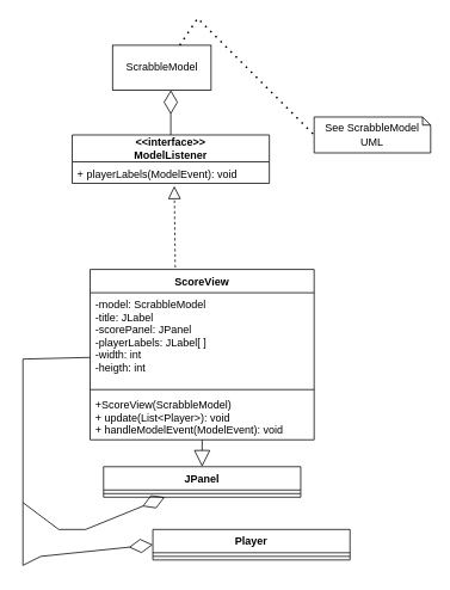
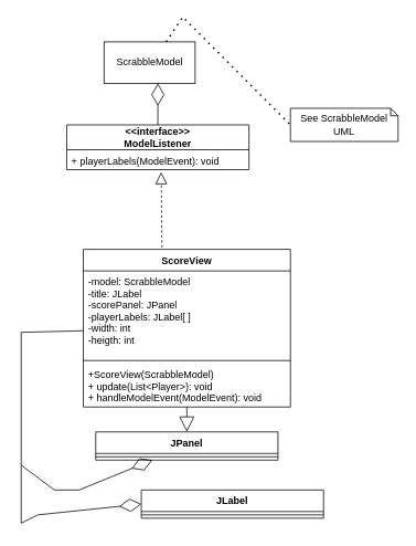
  <mxCell id="0" />
  <mxCell id="1" parent="0" />
  <mxCell id="2" value="ScoreView" style="swimlane;fontStyle=1;align=center;verticalAlign=top;childLayout=stackLayout;horizontal=1;startSize=26;horizontalStack=0;resizeParent=1;resizeParentMax=0;resizeLast=0;collapsible=1;marginBottom=0;" parent="1" vertex="1"><mxGeometry x="95" y="300" width="250" height="190" as="geometry" /></mxCell>
  <mxCell id="3" value="-model: ScrabbleModel&#10;-title: JLabel&#10;-scorePanel: JPanel&#10;-playerLabels: JLabel[ ]&#10;-width: int&#10;-heigth: int" style="text;strokeColor=none;fillColor=none;align=left;verticalAlign=top;spacingLeft=4;spacingRight=4;overflow=hidden;rotatable=0;points=[[0,0.5],[1,0.5]];portConstraint=eastwest;" parent="2" vertex="1"><mxGeometry y="26" width="250" height="104" as="geometry" /></mxCell>
  <mxCell id="4" value="" style="line;strokeWidth=1;fillColor=none;align=left;verticalAlign=middle;spacingTop=-1;spacingLeft=3;spacingRight=3;rotatable=0;labelPosition=right;points=[];portConstraint=eastwest;" parent="2" vertex="1"><mxGeometry y="130" width="250" height="8" as="geometry" /></mxCell>
  <mxCell id="5" value="+ScoreView(ScrabbleModel)&#10;+ update(List&lt;Player&gt;): void&#10;+ handleModelEvent(ModelEvent): void" style="text;strokeColor=none;fillColor=none;align=left;verticalAlign=top;spacingLeft=4;spacingRight=4;overflow=hidden;rotatable=0;points=[[0,0.5],[1,0.5]];portConstraint=eastwest;" parent="2" vertex="1"><mxGeometry y="138" width="250" height="52" as="geometry" /></mxCell>
  <mxCell id="6" value="&lt;&lt;interface&gt;&gt;&#10;ModelListener" style="swimlane;fontStyle=1;childLayout=stackLayout;horizontal=1;startSize=30;fillColor=none;horizontalStack=0;resizeParent=1;resizeParentMax=0;resizeLast=0;collapsible=1;marginBottom=0;" parent="1" vertex="1"><mxGeometry x="75" y="150" width="220" height="54" as="geometry" /></mxCell>
  <mxCell id="7" value="+ playerLabels(ModelEvent): void" style="text;strokeColor=none;fillColor=none;align=left;verticalAlign=top;spacingLeft=4;spacingRight=4;overflow=hidden;rotatable=0;points=[[0,0.5],[1,0.5]];portConstraint=eastwest;fontStyle=0" parent="6" vertex="1"><mxGeometry y="30" width="220" height="24" as="geometry" /></mxCell>
  <mxCell id="8" value="" style="endArrow=diamondThin;endFill=0;endSize=24;html=1;rounded=0;" parent="1" source="6" edge="1"><mxGeometry width="160" relative="1" as="geometry"><mxPoint x="-80" y="-20" as="sourcePoint" /><mxPoint x="185" y="100" as="targetPoint" /></mxGeometry></mxCell>
  <mxCell id="9" value="JPanel" style="swimlane;fontStyle=1;align=center;verticalAlign=top;childLayout=stackLayout;horizontal=1;startSize=26;horizontalStack=0;resizeParent=1;resizeParentMax=0;resizeLast=0;collapsible=1;marginBottom=0;" parent="1" vertex="1"><mxGeometry x="110" y="520" width="220" height="34" as="geometry" /></mxCell>
  <mxCell id="10" value="" style="line;strokeWidth=1;fillColor=none;align=left;verticalAlign=middle;spacingTop=-1;spacingLeft=3;spacingRight=3;rotatable=0;labelPosition=right;points=[];portConstraint=eastwest;" parent="9" vertex="1"><mxGeometry y="26" width="220" height="8" as="geometry" /></mxCell>
  <mxCell id="11" value="" style="endArrow=block;endSize=16;endFill=0;html=1;rounded=0;" parent="1" source="2" target="9" edge="1"><mxGeometry width="160" relative="1" as="geometry"><mxPoint x="465" y="360" as="sourcePoint" /><mxPoint x="465" y="214" as="targetPoint" /></mxGeometry></mxCell>
  <mxCell id="12" value="" style="endArrow=diamondThin;endFill=0;endSize=24;html=1;rounded=0;" parent="1" source="2" target="9" edge="1"><mxGeometry width="160" relative="1" as="geometry"><mxPoint x="345" y="413.889" as="sourcePoint" /><mxPoint x="30" y="510" as="targetPoint" /><Array as="points"><mxPoint x="20" y="400" /><mxPoint x="20" y="560" /><mxPoint x="60" y="590" /><mxPoint x="90" y="590" /></Array></mxGeometry></mxCell>
  <mxCell id="13" value="" style="endArrow=block;dashed=1;endFill=0;endSize=12;html=1;rounded=0;entryX=0.518;entryY=1.125;entryDx=0;entryDy=0;entryPerimeter=0;exitX=0.38;exitY=-0.011;exitDx=0;exitDy=0;exitPerimeter=0;" parent="1" source="2" target="7" edge="1"><mxGeometry width="160" relative="1" as="geometry"><mxPoint x="190" y="290" as="sourcePoint" /><mxPoint x="370" y="270" as="targetPoint" /></mxGeometry></mxCell>
- <mxCell id="14" value="Player" style="swimlane;fontStyle=1;align=center;verticalAlign=top;childLayout=stackLayout;horizontal=1;startSize=26;horizontalStack=0;resizeParent=1;resizeParentMax=0;resizeLast=0;collapsible=1;marginBottom=0;" parent="1" vertex="1"><mxGeometry x="165" y="590" width="220" height="34" as="geometry" /></mxCell>
+ <mxCell id="14" value="JLabel" style="swimlane;fontStyle=1;align=center;verticalAlign=top;childLayout=stackLayout;horizontal=1;startSize=26;horizontalStack=0;resizeParent=1;resizeParentMax=0;resizeLast=0;collapsible=1;marginBottom=0;" parent="1" vertex="1"><mxGeometry x="165" y="590" width="220" height="34" as="geometry" /></mxCell>
  <mxCell id="15" value="" style="line;strokeWidth=1;fillColor=none;align=left;verticalAlign=middle;spacingTop=-1;spacingLeft=3;spacingRight=3;rotatable=0;labelPosition=right;points=[];portConstraint=eastwest;" parent="14" vertex="1"><mxGeometry y="26" width="220" height="8" as="geometry" /></mxCell>
  <mxCell id="16" value="" style="endArrow=diamondThin;endFill=0;endSize=24;html=1;rounded=0;entryX=0;entryY=0.5;entryDx=0;entryDy=0;" parent="1" target="14" edge="1"><mxGeometry width="160" relative="1" as="geometry"><mxPoint x="20" y="560" as="sourcePoint" /><mxPoint x="75" y="606.5" as="targetPoint" /><Array as="points"><mxPoint x="20" y="630" /><mxPoint x="40" y="620" /></Array></mxGeometry></mxCell>
  <mxCell id="17" value="ScrabbleModel" style="html=1;" parent="1" vertex="1"><mxGeometry x="120" y="50" width="110" height="50" as="geometry" /></mxCell>
  <mxCell id="18" value="See ScrabbleModel UML" style="shape=note;whiteSpace=wrap;html=1;backgroundOutline=1;darkOpacity=0.05;size=9;" parent="1" vertex="1"><mxGeometry x="345" y="130" width="130" height="40" as="geometry" /></mxCell>
  <mxCell id="19" value="" style="endArrow=none;dashed=1;html=1;dashPattern=1 3;strokeWidth=2;rounded=0;entryX=0;entryY=0.5;entryDx=0;entryDy=0;entryPerimeter=0;" parent="1" target="18" edge="1"><mxGeometry width="50" height="50" relative="1" as="geometry"><mxPoint x="195" y="50" as="sourcePoint" /><mxPoint x="245" y="0" as="targetPoint" /><Array as="points"><mxPoint x="215" y="20" /></Array></mxGeometry></mxCell>
